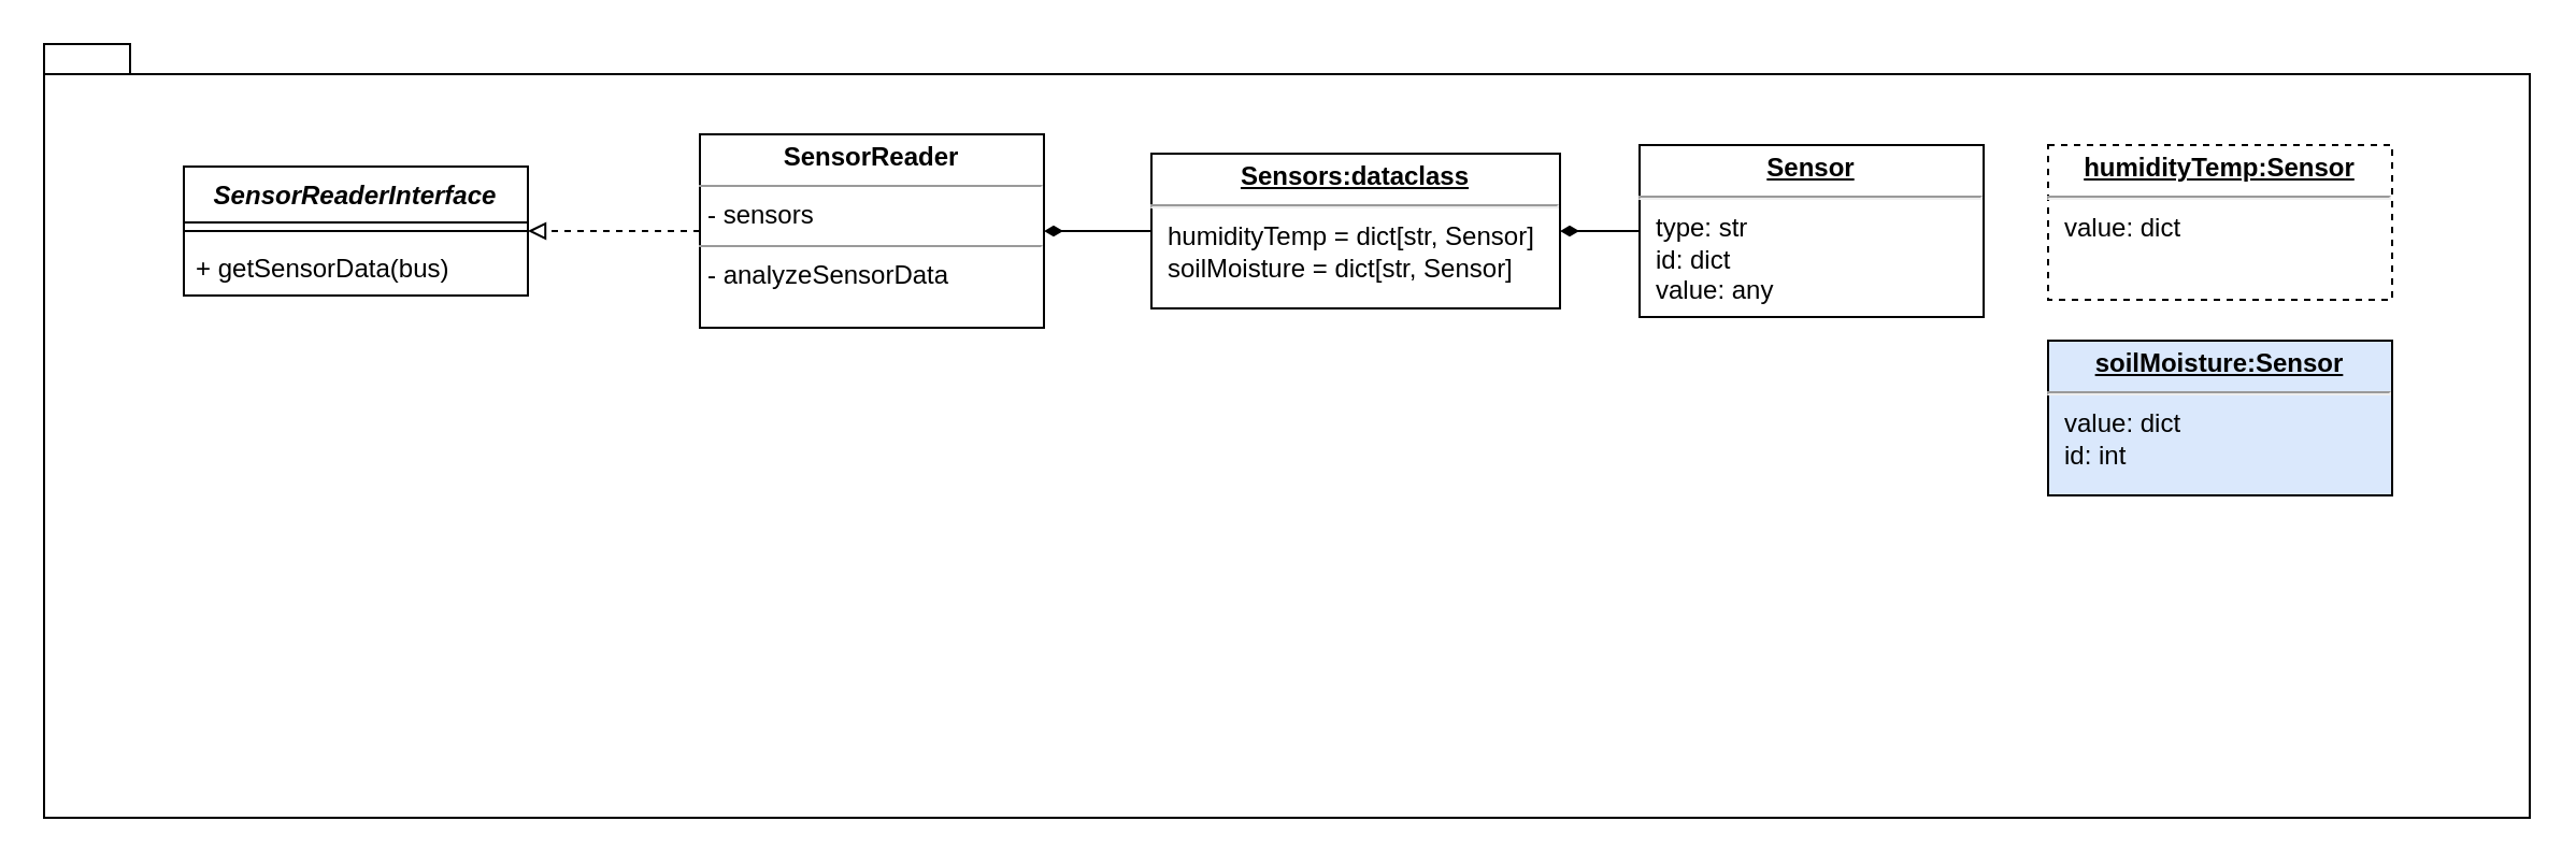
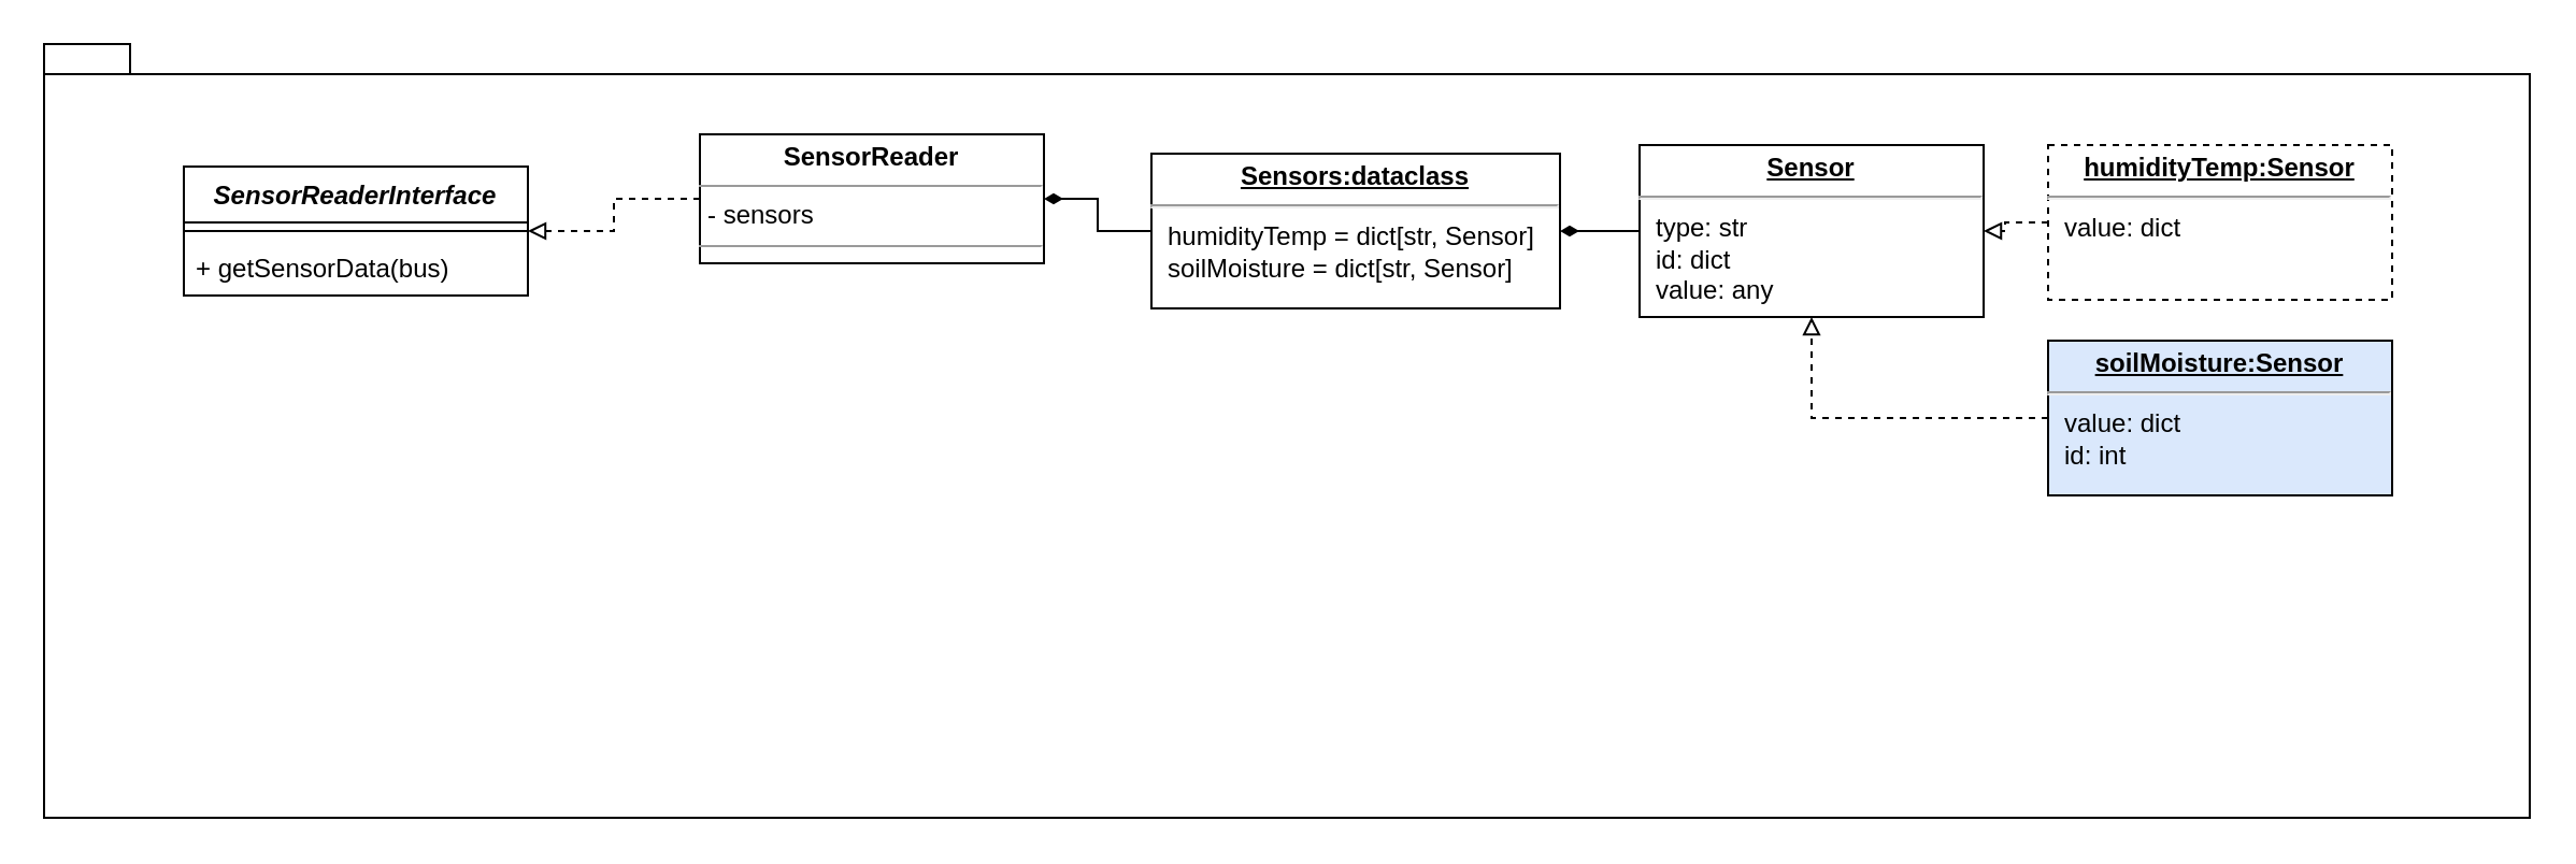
  <mxCell id="0" />
  <mxCell id="1" parent="0" />
  <mxCell id="2" value="" style="shape=folder;fontStyle=1;spacingTop=10;tabWidth=40;tabHeight=14;tabPosition=left;html=1;" parent="1" vertex="1"><mxGeometry x="20" y="20" width="1156" height="360" as="geometry" /></mxCell>
  <mxCell id="3" value="SensorReaderInterface" style="swimlane;fontStyle=3;align=center;verticalAlign=top;childLayout=stackLayout;horizontal=1;startSize=26;horizontalStack=0;resizeParent=1;resizeParentMax=0;resizeLast=0;collapsible=1;marginBottom=0;" parent="1" vertex="1"><mxGeometry x="85" y="77" width="160" height="60" as="geometry" /></mxCell>
  <mxCell id="4" value="" style="line;strokeWidth=1;fillColor=none;align=left;verticalAlign=middle;spacingTop=-1;spacingLeft=3;spacingRight=3;rotatable=0;labelPosition=right;points=[];portConstraint=eastwest;strokeColor=inherit;" parent="3" vertex="1"><mxGeometry y="26" width="160" height="8" as="geometry" /></mxCell>
  <mxCell id="5" value="+ getSensorData(bus)" style="text;strokeColor=none;fillColor=none;align=left;verticalAlign=top;spacingLeft=4;spacingRight=4;overflow=hidden;rotatable=0;points=[[0,0.5],[1,0.5]];portConstraint=eastwest;" parent="3" vertex="1"><mxGeometry y="34" width="160" height="26" as="geometry" /></mxCell>
  <mxCell id="6" style="edgeStyle=orthogonalEdgeStyle;rounded=0;orthogonalLoop=1;jettySize=auto;html=1;dashed=1;endArrow=block;endFill=0;" parent="1" source="8" target="3" edge="1"><mxGeometry relative="1" as="geometry" /></mxCell>
  <mxCell id="7" style="edgeStyle=orthogonalEdgeStyle;rounded=0;orthogonalLoop=1;jettySize=auto;html=1;startArrow=diamondThin;startFill=1;endArrow=none;endFill=0;" parent="1" source="8" target="10" edge="1"><mxGeometry relative="1" as="geometry" /></mxCell>
- <mxCell id="8" value="&lt;p style=&quot;margin:0px;margin-top:4px;text-align:center;&quot;&gt;&lt;b&gt;SensorReader&lt;/b&gt;&lt;/p&gt;&lt;hr size=&quot;1&quot;&gt;&lt;p style=&quot;margin:0px;margin-left:4px;&quot;&gt;- sensors&lt;/p&gt;&lt;hr size=&quot;1&quot;&gt;&lt;p style=&quot;margin:0px;margin-left:4px;&quot;&gt;- analyzeSensorData&lt;/p&gt;" style="verticalAlign=top;align=left;overflow=fill;fontSize=12;fontFamily=Helvetica;html=1;" parent="1" vertex="1"><mxGeometry x="325" y="62" width="160" height="90" as="geometry" /></mxCell>
+ <mxCell id="8" value="&lt;p style=&quot;margin:0px;margin-top:4px;text-align:center;&quot;&gt;&lt;b&gt;SensorReader&lt;/b&gt;&lt;/p&gt;&lt;hr size=&quot;1&quot;&gt;&lt;p style=&quot;margin:0px;margin-left:4px;&quot;&gt;- sensors&lt;/p&gt;&lt;hr size=&quot;1&quot;&gt;&lt;p style=&quot;margin:0px;margin-left:4px;&quot;&gt;- analyzeSensorData&lt;/p&gt;" style="verticalAlign=top;align=left;overflow=fill;fontSize=12;fontFamily=Helvetica;html=1;" parent="1" vertex="1"><mxGeometry x="325" y="62" width="160" height="60" as="geometry" /></mxCell>
  <mxCell id="9" style="edgeStyle=orthogonalEdgeStyle;rounded=0;orthogonalLoop=1;jettySize=auto;html=1;endArrow=none;endFill=0;startArrow=diamondThin;startFill=1;" parent="1" source="10" target="12" edge="1"><mxGeometry relative="1" as="geometry" /></mxCell>
  <mxCell id="10" value="&lt;p style=&quot;margin:0px;margin-top:4px;text-align:center;text-decoration:underline;&quot;&gt;&lt;b&gt;Sensors:dataclass&lt;/b&gt;&lt;/p&gt;&lt;hr&gt;&lt;p style=&quot;margin:0px;margin-left:8px;&quot;&gt;humidityTemp = dict[str, Sensor]&lt;br&gt;soilMoisture = dict[str, Sensor]&lt;br&gt;&lt;/p&gt;" style="verticalAlign=top;align=left;overflow=fill;fontSize=12;fontFamily=Helvetica;html=1;" parent="1" vertex="1"><mxGeometry x="535" y="71" width="190" height="72" as="geometry" /></mxCell>
  <mxCell id="11" value="" style="group" parent="1" vertex="1" connectable="0"><mxGeometry x="762" y="67" width="350" height="163" as="geometry" /></mxCell>
  <mxCell id="12" value="&lt;p style=&quot;margin:0px;margin-top:4px;text-align:center;text-decoration:underline;&quot;&gt;&lt;b&gt;Sensor&lt;/b&gt;&lt;/p&gt;&lt;hr&gt;&lt;p style=&quot;margin:0px;margin-left:8px;&quot;&gt;type: str&lt;/p&gt;&lt;p style=&quot;margin:0px;margin-left:8px;&quot;&gt;id: dict&amp;nbsp;&lt;br&gt;value: any&lt;br&gt;&lt;/p&gt;" style="verticalAlign=top;align=left;overflow=fill;fontSize=12;fontFamily=Helvetica;html=1;container=0;" parent="11" vertex="1"><mxGeometry width="160" height="80" as="geometry" /></mxCell>
+ <mxCell id="13" style="edgeStyle=orthogonalEdgeStyle;rounded=0;orthogonalLoop=1;jettySize=auto;html=1;dashed=1;endArrow=block;endFill=0;" parent="11" source="16" target="12" edge="1"><mxGeometry relative="1" as="geometry" /></mxCell>
+ <mxCell id="14" style="edgeStyle=orthogonalEdgeStyle;rounded=0;orthogonalLoop=1;jettySize=auto;html=1;dashed=1;endArrow=block;endFill=0;" parent="11" source="17" target="12" edge="1"><mxGeometry relative="1" as="geometry" /></mxCell>
  <mxCell id="15" value="" style="group" parent="11" vertex="1" connectable="0"><mxGeometry x="190" width="160" height="163" as="geometry" /></mxCell>
  <mxCell id="16" value="&lt;p style=&quot;margin:0px;margin-top:4px;text-align:center;text-decoration:underline;&quot;&gt;&lt;b&gt;humidityTemp:Sensor&lt;/b&gt;&lt;/p&gt;&lt;hr&gt;&lt;p style=&quot;margin:0px;margin-left:8px;&quot;&gt;value: dict&lt;/p&gt;" style="verticalAlign=top;align=left;overflow=fill;fontSize=12;fontFamily=Helvetica;html=1;container=0;dashed=1;" parent="15" vertex="1"><mxGeometry width="160" height="72" as="geometry" /></mxCell>
  <mxCell id="17" value="&lt;p style=&quot;margin:0px;margin-top:4px;text-align:center;text-decoration:underline;&quot;&gt;&lt;b&gt;soilMoisture:Sensor&lt;/b&gt;&lt;/p&gt;&lt;hr&gt;&lt;p style=&quot;margin:0px;margin-left:8px;&quot;&gt;value: dict&lt;br&gt;&lt;/p&gt;&lt;p style=&quot;margin:0px;margin-left:8px;&quot;&gt;id: int&lt;/p&gt;" style="verticalAlign=top;align=left;overflow=fill;fontSize=12;fontFamily=Helvetica;html=1;container=0;fillColor=#dae8fc;" parent="15" vertex="1"><mxGeometry y="91" width="160" height="72" as="geometry" /></mxCell>
